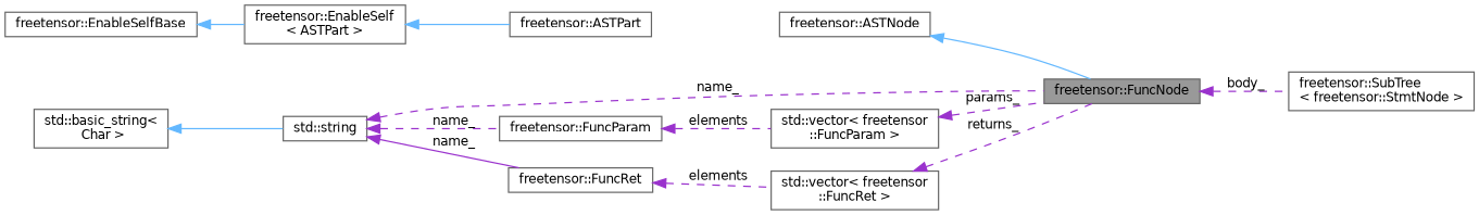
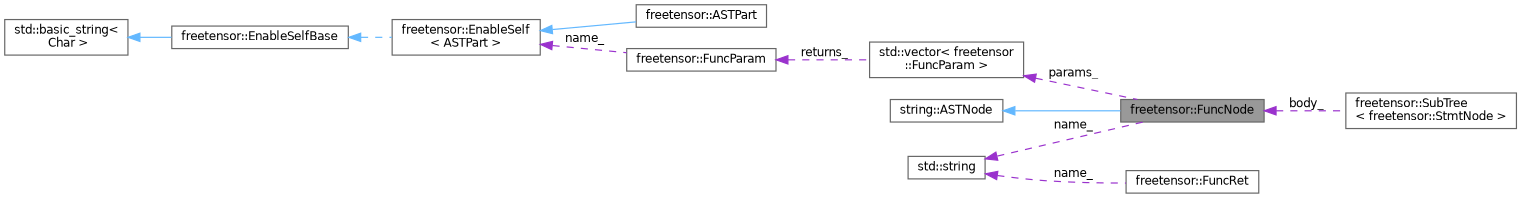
  digraph {
    rankdir=LR
    node [color=gray40 fillcolor=white fontname=Helvetica fontsize=10 shape=box style=filled]
    edge [color=darkorchid3 dir=back fontname=Helvetica fontsize=10 labelfontname=Helvetica labelfontsize=10 style=dashed]
    n1 [fillcolor=grey60 fontcolor=black height=0.2 label="freetensor::FuncNode" width=0.4]
    n2 [height=0.2 label="freetensor::SubTree\l\< freetensor::StmtNode \>" width=0.4]
-   n3 [height=0.2 label="freetensor::ASTNode" width=0.4]
+   n3 [height=0.2 label="string::ASTNode" width=0.4]
    n4 [height=0.2 label="freetensor::ASTPart" width=0.4]
    n5 [height=0.2 label="freetensor::EnableSelf\l\< ASTPart \>" width=0.4]
    n6 [height=0.2 label="freetensor::EnableSelfBase" width=0.4]
    n7 [height=0.2 label="std::string" width=0.4]
    n8 [height=0.2 label="freetensor::FuncParam" width=0.4]
    n9 [height=0.2 label="freetensor::FuncRet" width=0.4]
    n10 [height=0.2 label="std::vector\< freetensor\l::FuncParam \>" width=0.4]
-   n11 [height=0.2 label="std::vector\< freetensor\l::FuncRet \>" width=0.4]
    n12 [height=0.2 label="std::basic_string\<\l Char \>" width=0.4]
    n1 -> n2 [label=" body_"]
    n3 -> n1 [color=steelblue1 style=solid]
    n5 -> n4 [color=steelblue1 style=solid]
-   n6 -> n5 [color=steelblue1 style=solid]
+   n6 -> n5 [color=steelblue1]
    n7 -> n1 [label=" name_"]
-   n7 -> n8 [label=" name_"]
-   n7 -> n9 [label=" name_" style=solid]
-   n8 -> n10 [label=" elements"]
-   n9 -> n11 [label=" elements"]
+   n5 -> n8 [label=" name_"]
+   n7 -> n9 [label=" name_"]
+   n8 -> n10 [label=" returns_"]
    n10 -> n1 [label=" params_"]
-   n11 -> n1 [label=" returns_"]
-   n12 -> n7 [color=steelblue1 style=solid]
+   n12 -> n6 [color=steelblue1 style=solid]
  }
